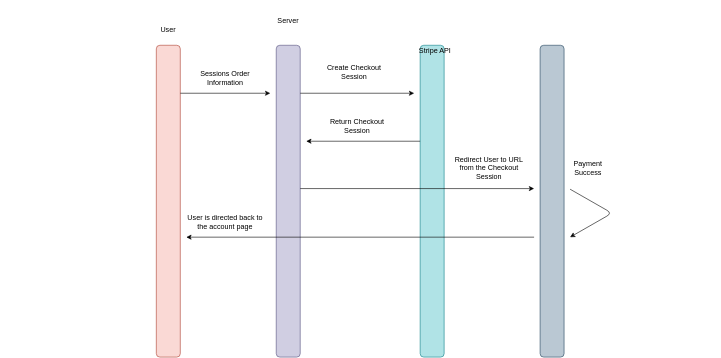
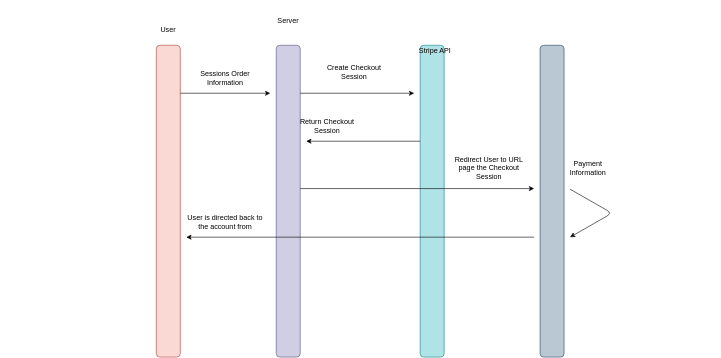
  <mxCell id="0" />
  <mxCell id="1" parent="0" />
  <mxCell id="2" value="" style="rounded=1;whiteSpace=wrap;html=1;rotation=-90;fillColor=#fad9d5;strokeColor=#ae4132;" vertex="1" parent="1"><mxGeometry x="20" y="315" width="520" height="40" as="geometry" /></mxCell>
  <mxCell id="3" value="" style="rounded=1;whiteSpace=wrap;html=1;rotation=-90;fillColor=#d0cee2;strokeColor=#56517e;" vertex="1" parent="1"><mxGeometry x="220" y="315" width="520" height="40" as="geometry" /></mxCell>
  <mxCell id="4" value="" style="rounded=1;whiteSpace=wrap;html=1;rotation=-90;fillColor=#b0e3e6;strokeColor=#0e8088;" vertex="1" parent="1"><mxGeometry x="460" y="315" width="520" height="40" as="geometry" /></mxCell>
  <mxCell id="5" value="" style="rounded=1;whiteSpace=wrap;html=1;rotation=-90;fillColor=#bac8d3;strokeColor=#23445d;" vertex="1" parent="1"><mxGeometry x="660" y="315" width="520" height="40" as="geometry" /></mxCell>
  <mxCell id="6" value="" style="endArrow=classic;html=1;" edge="1" parent="1"><mxGeometry width="50" height="50" relative="1" as="geometry"><mxPoint x="300" y="155" as="sourcePoint" /><mxPoint x="450" y="155" as="targetPoint" /></mxGeometry></mxCell>
  <mxCell id="7" value="" style="endArrow=classic;html=1;" edge="1" parent="1"><mxGeometry width="50" height="50" relative="1" as="geometry"><mxPoint x="500" y="155" as="sourcePoint" /><mxPoint x="690" y="155" as="targetPoint" /></mxGeometry></mxCell>
  <mxCell id="8" value="" style="endArrow=classic;html=1;" edge="1" parent="1"><mxGeometry width="50" height="50" relative="1" as="geometry"><mxPoint x="500" y="313.95" as="sourcePoint" /><mxPoint x="890" y="314" as="targetPoint" /></mxGeometry></mxCell>
  <mxCell id="9" value="" style="endArrow=classic;html=1;" edge="1" parent="1"><mxGeometry width="50" height="50" relative="1" as="geometry"><mxPoint x="700" y="235" as="sourcePoint" /><mxPoint x="510" y="235" as="targetPoint" /></mxGeometry></mxCell>
  <mxCell id="10" value="" style="endArrow=classic;html=1;" edge="1" parent="1"><mxGeometry width="50" height="50" relative="1" as="geometry"><mxPoint x="890" y="395" as="sourcePoint" /><mxPoint x="310" y="395" as="targetPoint" /></mxGeometry></mxCell>
  <mxCell id="11" value="User&lt;span style=&quot;color: rgba(0, 0, 0, 0); font-family: monospace; font-size: 0px; text-align: start;&quot;&gt;%3CmxGraphModel%3E%3Croot%3E%3CmxCell%20id%3D%220%22%2F%3E%3CmxCell%20id%3D%221%22%20parent%3D%220%22%2F%3E%3CmxCell%20id%3D%222%22%20value%3D%22%22%20style%3D%22endArrow%3Dclassic%3Bhtml%3D1%3B%22%20edge%3D%221%22%20parent%3D%221%22%3E%3CmxGeometry%20width%3D%2250%22%20height%3D%2250%22%20relative%3D%221%22%20as%3D%22geometry%22%3E%3CmxPoint%20x%3D%22320%22%20y%3D%22280%22%20as%3D%22sourcePoint%22%2F%3E%3CmxPoint%20x%3D%22510%22%20y%3D%22280%22%20as%3D%22targetPoint%22%2F%3E%3C%2FmxGeometry%3E%3C%2FmxCell%3E%3C%2Froot%3E%3C%2FmxGraphModel%3E&lt;/span&gt;" style="text;html=1;strokeColor=none;fillColor=none;align=center;verticalAlign=middle;whiteSpace=wrap;rounded=0;" vertex="1" parent="1"><mxGeometry x="250" y="35" width="60" height="30" as="geometry" /></mxCell>
  <mxCell id="12" value="Server" style="text;html=1;strokeColor=none;fillColor=none;align=center;verticalAlign=middle;whiteSpace=wrap;rounded=0;" vertex="1" parent="1"><mxGeometry x="450" y="20" width="60" height="30" as="geometry" /></mxCell>
  <mxCell id="13" value="Stripe API" style="text;html=1;strokeColor=none;fillColor=none;align=center;verticalAlign=middle;whiteSpace=wrap;rounded=0;" vertex="1" parent="1"><mxGeometry x="695" y="70" width="60" height="30" as="geometry" /></mxCell>
  <mxCell id="14" value="Sessions Order Information" style="text;html=1;strokeColor=none;fillColor=none;align=center;verticalAlign=middle;whiteSpace=wrap;rounded=0;" vertex="1" parent="1"><mxGeometry x="310" y="105" width="130" height="50" as="geometry" /></mxCell>
  <mxCell id="15" value="Create Checkout Session" style="text;html=1;strokeColor=none;fillColor=none;align=center;verticalAlign=middle;whiteSpace=wrap;rounded=0;" vertex="1" parent="1"><mxGeometry x="525" y="95" width="130" height="50" as="geometry" /></mxCell>
- <mxCell id="16" value="Return Checkout Session" style="text;html=1;strokeColor=none;fillColor=none;align=center;verticalAlign=middle;whiteSpace=wrap;rounded=0;" vertex="1" parent="1"><mxGeometry x="530" y="185" width="130" height="50" as="geometry" /></mxCell>
- <mxCell id="17" value="Redirect User to URL from the Checkout Session" style="text;html=1;strokeColor=none;fillColor=none;align=center;verticalAlign=middle;whiteSpace=wrap;rounded=0;" vertex="1" parent="1"><mxGeometry x="750" y="255" width="130" height="50" as="geometry" /></mxCell>
- <mxCell id="18" value="User is directed back to the account page" style="text;html=1;strokeColor=none;fillColor=none;align=center;verticalAlign=middle;whiteSpace=wrap;rounded=0;" vertex="1" parent="1"><mxGeometry x="310" y="345" width="130" height="50" as="geometry" /></mxCell>
+ <mxCell id="16" value="Return Checkout Session" style="text;html=1;strokeColor=none;fillColor=none;align=center;verticalAlign=middle;whiteSpace=wrap;rounded=0;" vertex="1" parent="1"><mxGeometry x="480" y="185" width="130" height="50" as="geometry" /></mxCell>
+ <mxCell id="17" value="Redirect User to URL page the Checkout Session" style="text;html=1;strokeColor=none;fillColor=none;align=center;verticalAlign=middle;whiteSpace=wrap;rounded=0;" vertex="1" parent="1"><mxGeometry x="750" y="255" width="130" height="50" as="geometry" /></mxCell>
+ <mxCell id="18" value="User is directed back to the account from" style="text;html=1;strokeColor=none;fillColor=none;align=center;verticalAlign=middle;whiteSpace=wrap;rounded=0;" vertex="1" parent="1"><mxGeometry x="310" y="345" width="130" height="50" as="geometry" /></mxCell>
  <mxCell id="19" value="" style="endArrow=classic;html=1;" edge="1" parent="1"><mxGeometry width="50" height="50" relative="1" as="geometry"><mxPoint x="950" y="315" as="sourcePoint" /><mxPoint x="950" y="395" as="targetPoint" /><Array as="points"><mxPoint x="1020" y="355" /></Array></mxGeometry></mxCell>
- <mxCell id="20" value="Payment Success" style="text;html=1;strokeColor=none;fillColor=none;align=center;verticalAlign=middle;whiteSpace=wrap;rounded=0;" vertex="1" parent="1"><mxGeometry x="940" y="255" width="80" height="50" as="geometry" /></mxCell>
+ <mxCell id="20" value="Payment Information" style="text;html=1;strokeColor=none;fillColor=none;align=center;verticalAlign=middle;whiteSpace=wrap;rounded=0;" vertex="1" parent="1"><mxGeometry x="940" y="255" width="80" height="50" as="geometry" /></mxCell>
